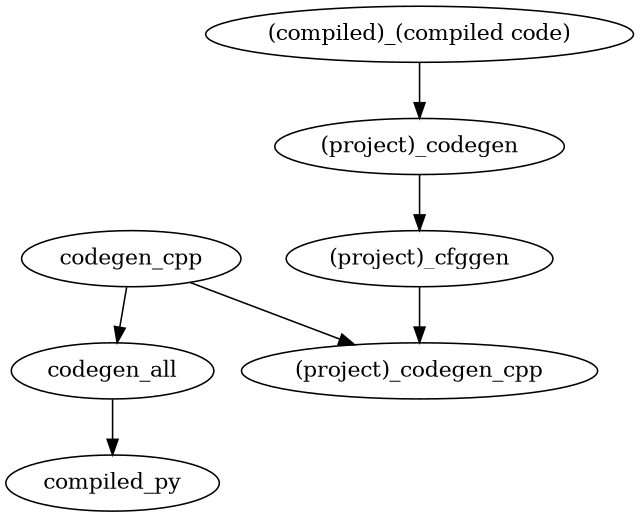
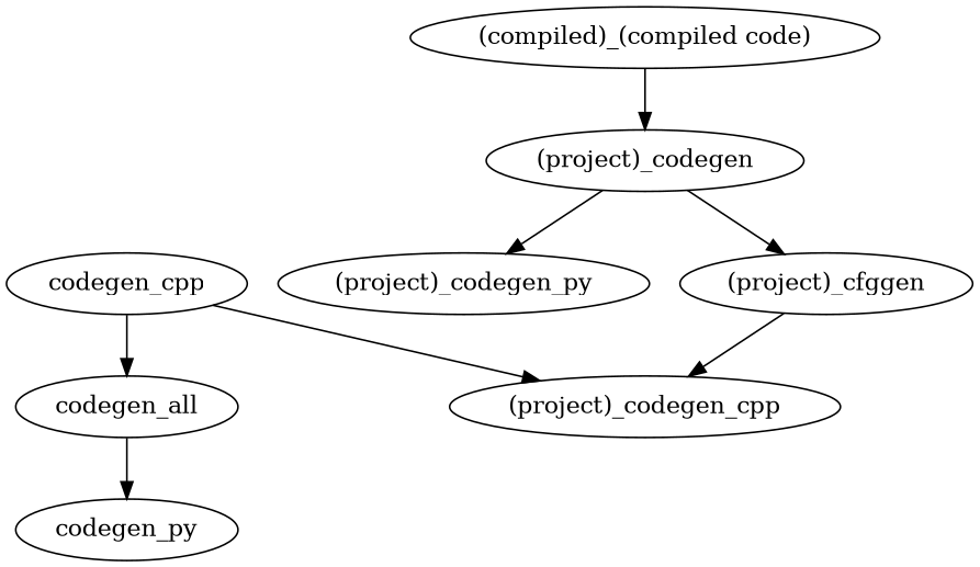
  digraph {
    codegen_all
-   codegen_py [label=compiled_py]
+   codegen_py
    codegen_cpp
    "(project)_codegen_cpp"
    "(project)_codegen"
+   "(project)_codegen_py"
    "(project)_cfggen"
    n8 [label="(compiled)_(compiled code)"]
    codegen_all -> codegen_py
    codegen_cpp -> codegen_all
    codegen_cpp -> "(project)_codegen_cpp"
+   "(project)_codegen" -> "(project)_codegen_py"
    "(project)_codegen" -> "(project)_cfggen"
    "(project)_cfggen" -> "(project)_codegen_cpp"
    n8 -> "(project)_codegen"
  }
